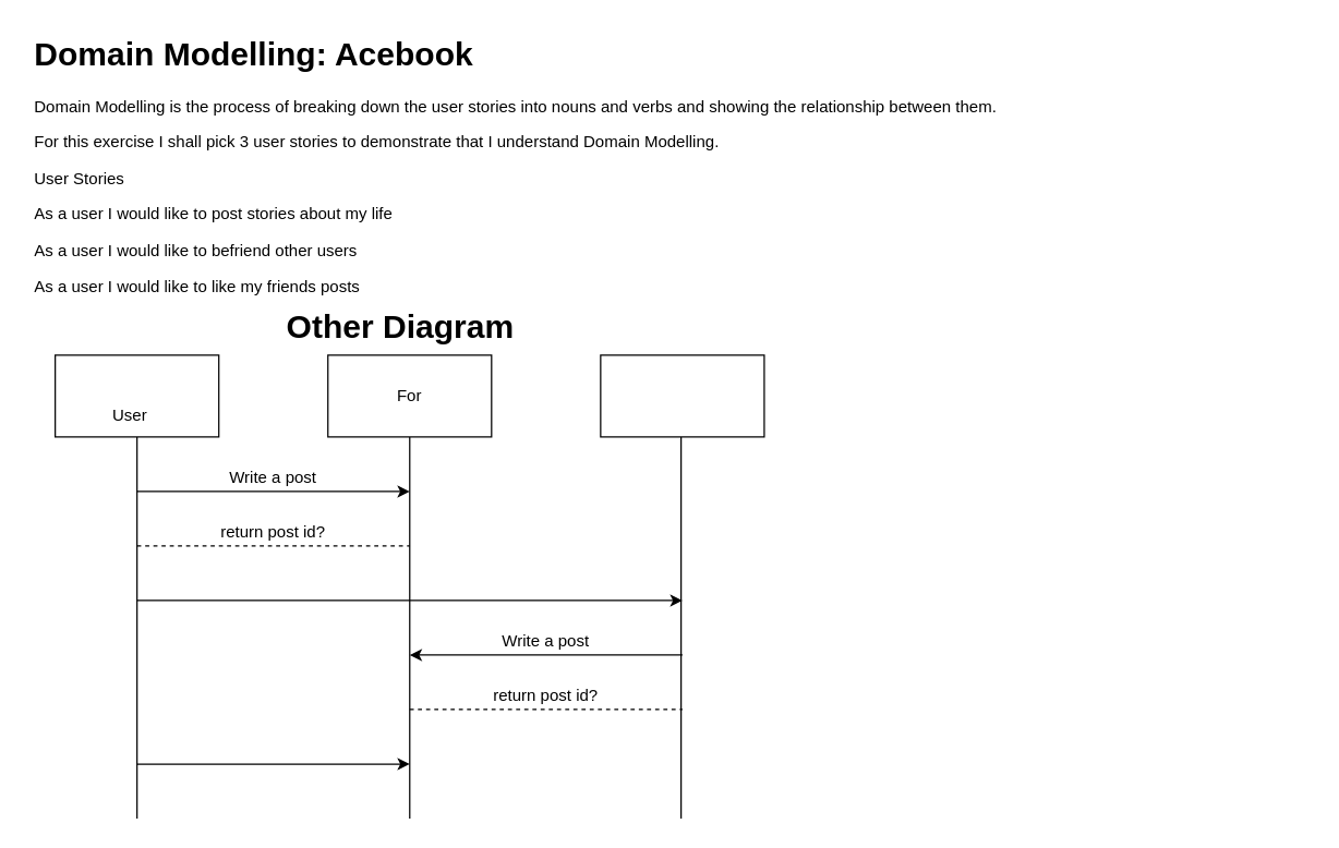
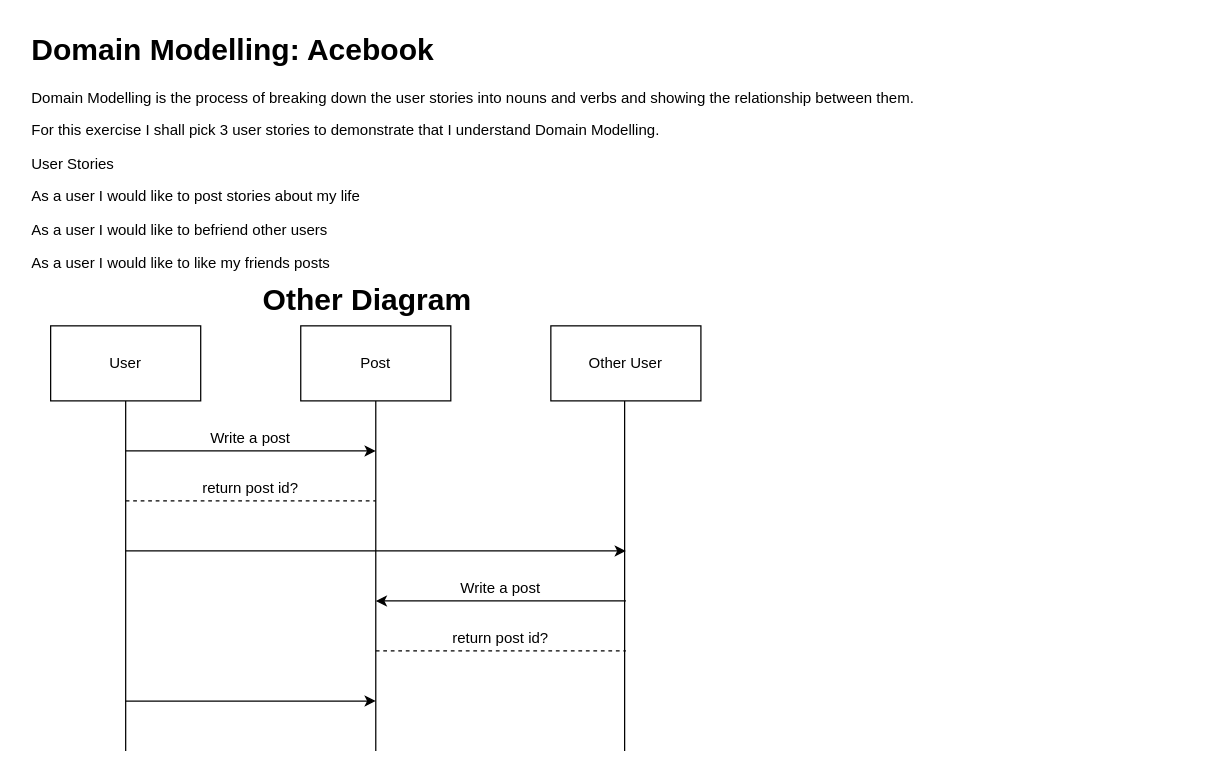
  <mxCell id="0" />
  <mxCell id="1" parent="0" />
  <mxCell id="2" value="&lt;h1&gt;Domain Modelling: Acebook&lt;/h1&gt;&lt;p&gt;Domain Modelling is the process of breaking down the user stories into nouns and verbs and showing the relationship between them.&lt;/p&gt;&lt;p&gt;For this exercise I shall pick 3 user stories to demonstrate that I understand Domain Modelling.&lt;/p&gt;&lt;p&gt;User Stories&lt;/p&gt;&lt;p&gt;As a user I would like to post stories about my life&lt;/p&gt;&lt;p&gt;As a user I would like to befriend other users&lt;/p&gt;&lt;p&gt;As a user I would like to like my friends posts&lt;/p&gt;&lt;p&gt;&lt;br&gt;&lt;/p&gt;&lt;p&gt;&lt;br&gt;&lt;/p&gt;" style="text;html=1;strokeColor=none;fillColor=none;spacing=5;spacingTop=-20;whiteSpace=wrap;overflow=hidden;rounded=0;" vertex="1" parent="1"><mxGeometry x="20" y="20" width="940" height="210" as="geometry" /></mxCell>
  <mxCell id="3" value="" style="rounded=0;whiteSpace=wrap;html=1;" vertex="1" parent="1"><mxGeometry x="40" y="260" width="120" height="60" as="geometry" /></mxCell>
- <mxCell id="4" value="User" style="text;html=1;strokeColor=none;fillColor=none;align=center;verticalAlign=middle;whiteSpace=wrap;rounded=0;" vertex="1" parent="1"><mxGeometry x="75" y="295" width="40" height="20" as="geometry" /></mxCell>
+ <mxCell id="4" value="User" style="text;html=1;strokeColor=none;fillColor=none;align=center;verticalAlign=middle;whiteSpace=wrap;rounded=0;" vertex="1" parent="1"><mxGeometry x="80" y="280" width="40" height="20" as="geometry" /></mxCell>
  <mxCell id="5" value="" style="rounded=0;whiteSpace=wrap;html=1;" vertex="1" parent="1"><mxGeometry x="240" y="260" width="120" height="60" as="geometry" /></mxCell>
- <mxCell id="6" value="For" style="text;html=1;strokeColor=none;fillColor=none;align=center;verticalAlign=middle;whiteSpace=wrap;rounded=0;" vertex="1" parent="1"><mxGeometry x="280" y="280" width="40" height="20" as="geometry" /></mxCell>
+ <mxCell id="6" value="Post" style="text;html=1;strokeColor=none;fillColor=none;align=center;verticalAlign=middle;whiteSpace=wrap;rounded=0;" vertex="1" parent="1"><mxGeometry x="280" y="280" width="40" height="20" as="geometry" /></mxCell>
  <mxCell id="7" value="" style="rounded=0;whiteSpace=wrap;html=1;" vertex="1" parent="1"><mxGeometry x="440" y="260" width="120" height="60" as="geometry" /></mxCell>
+ <mxCell id="8" value="Other User" style="text;html=1;strokeColor=none;fillColor=none;align=center;verticalAlign=middle;whiteSpace=wrap;rounded=0;" vertex="1" parent="1"><mxGeometry x="460" y="280" width="80" height="20" as="geometry" /></mxCell>
  <mxCell id="9" value="" style="endArrow=none;html=1;entryX=0.5;entryY=1;entryDx=0;entryDy=0;" edge="1" parent="1" target="3"><mxGeometry width="50" height="50" relative="1" as="geometry"><mxPoint x="100" y="600" as="sourcePoint" /><mxPoint x="70" y="340" as="targetPoint" /></mxGeometry></mxCell>
  <mxCell id="10" value="" style="endArrow=none;html=1;entryX=0.5;entryY=1;entryDx=0;entryDy=0;" edge="1" parent="1"><mxGeometry width="50" height="50" relative="1" as="geometry"><mxPoint x="300" y="600" as="sourcePoint" /><mxPoint x="300" y="320" as="targetPoint" /></mxGeometry></mxCell>
  <mxCell id="11" value="" style="endArrow=none;html=1;entryX=0.5;entryY=1;entryDx=0;entryDy=0;" edge="1" parent="1"><mxGeometry width="50" height="50" relative="1" as="geometry"><mxPoint x="499" y="600" as="sourcePoint" /><mxPoint x="499" y="320" as="targetPoint" /></mxGeometry></mxCell>
  <mxCell id="12" value="" style="endArrow=classic;html=1;" edge="1" parent="1"><mxGeometry width="50" height="50" relative="1" as="geometry"><mxPoint x="100" y="360" as="sourcePoint" /><mxPoint x="300" y="360" as="targetPoint" /></mxGeometry></mxCell>
  <mxCell id="13" value="Write a post" style="text;html=1;strokeColor=none;fillColor=none;align=center;verticalAlign=middle;whiteSpace=wrap;rounded=0;" vertex="1" parent="1"><mxGeometry x="150" y="340" width="100" height="20" as="geometry" /></mxCell>
  <mxCell id="14" value="" style="endArrow=none;dashed=1;html=1;" edge="1" parent="1"><mxGeometry width="50" height="50" relative="1" as="geometry"><mxPoint x="100" y="400" as="sourcePoint" /><mxPoint x="300" y="400" as="targetPoint" /></mxGeometry></mxCell>
  <mxCell id="15" value="return post id?" style="text;html=1;strokeColor=none;fillColor=none;align=center;verticalAlign=middle;whiteSpace=wrap;rounded=0;" vertex="1" parent="1"><mxGeometry x="150" y="380" width="100" height="20" as="geometry" /></mxCell>
  <mxCell id="16" value="" style="endArrow=classic;html=1;" edge="1" parent="1"><mxGeometry width="50" height="50" relative="1" as="geometry"><mxPoint x="100" y="440" as="sourcePoint" /><mxPoint x="500" y="440" as="targetPoint" /></mxGeometry></mxCell>
  <mxCell id="17" value="" style="endArrow=classic;html=1;" edge="1" parent="1"><mxGeometry width="50" height="50" relative="1" as="geometry"><mxPoint x="500" y="480" as="sourcePoint" /><mxPoint x="300" y="480" as="targetPoint" /></mxGeometry></mxCell>
  <mxCell id="18" value="Write a post" style="text;html=1;strokeColor=none;fillColor=none;align=center;verticalAlign=middle;whiteSpace=wrap;rounded=0;" vertex="1" parent="1"><mxGeometry x="350" y="460" width="100" height="20" as="geometry" /></mxCell>
  <mxCell id="19" value="return post id?" style="text;html=1;strokeColor=none;fillColor=none;align=center;verticalAlign=middle;whiteSpace=wrap;rounded=0;" vertex="1" parent="1"><mxGeometry x="350" y="500" width="100" height="20" as="geometry" /></mxCell>
  <mxCell id="20" value="" style="endArrow=none;dashed=1;html=1;" edge="1" parent="1"><mxGeometry width="50" height="50" relative="1" as="geometry"><mxPoint x="300" y="520" as="sourcePoint" /><mxPoint x="500" y="520" as="targetPoint" /></mxGeometry></mxCell>
  <mxCell id="21" value="" style="endArrow=classic;html=1;" edge="1" parent="1"><mxGeometry width="50" height="50" relative="1" as="geometry"><mxPoint x="100" y="560" as="sourcePoint" /><mxPoint x="300" y="560" as="targetPoint" /></mxGeometry></mxCell>
  <mxCell id="22" value="&lt;h1&gt;Other Diagram&lt;/h1&gt;" style="text;html=1;strokeColor=none;fillColor=none;spacing=5;spacingTop=-20;whiteSpace=wrap;overflow=hidden;rounded=0;" vertex="1" parent="1"><mxGeometry x="205" y="220" width="230" height="40" as="geometry" /></mxCell>
